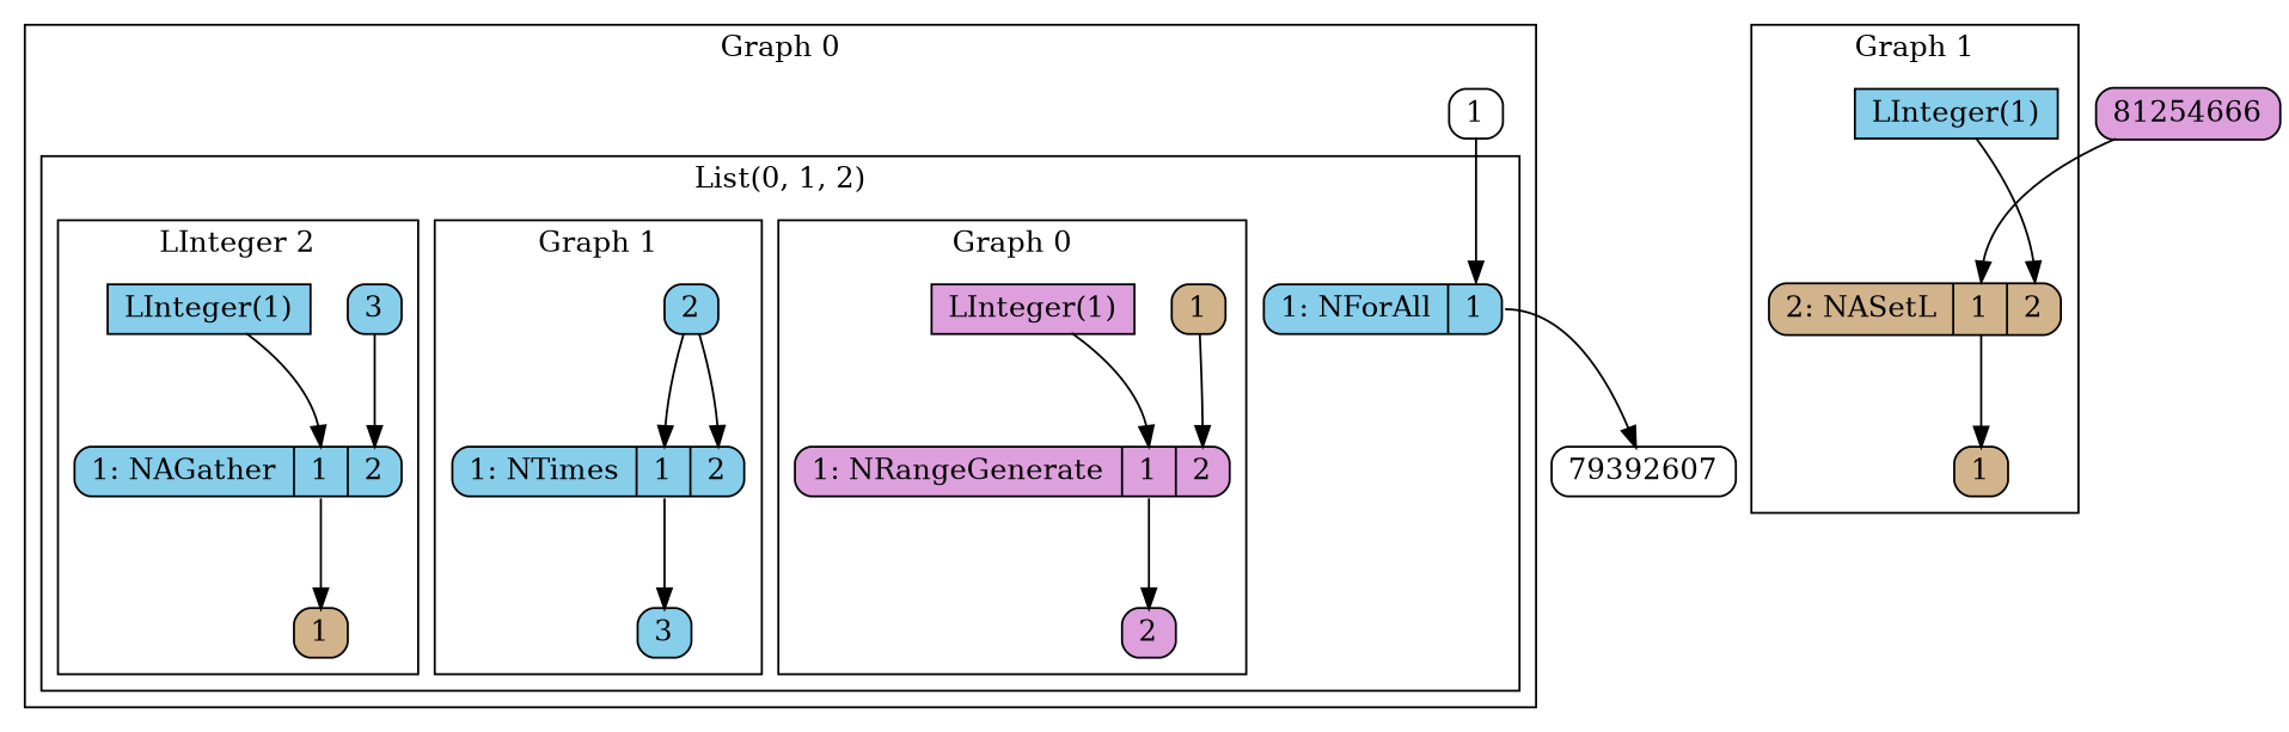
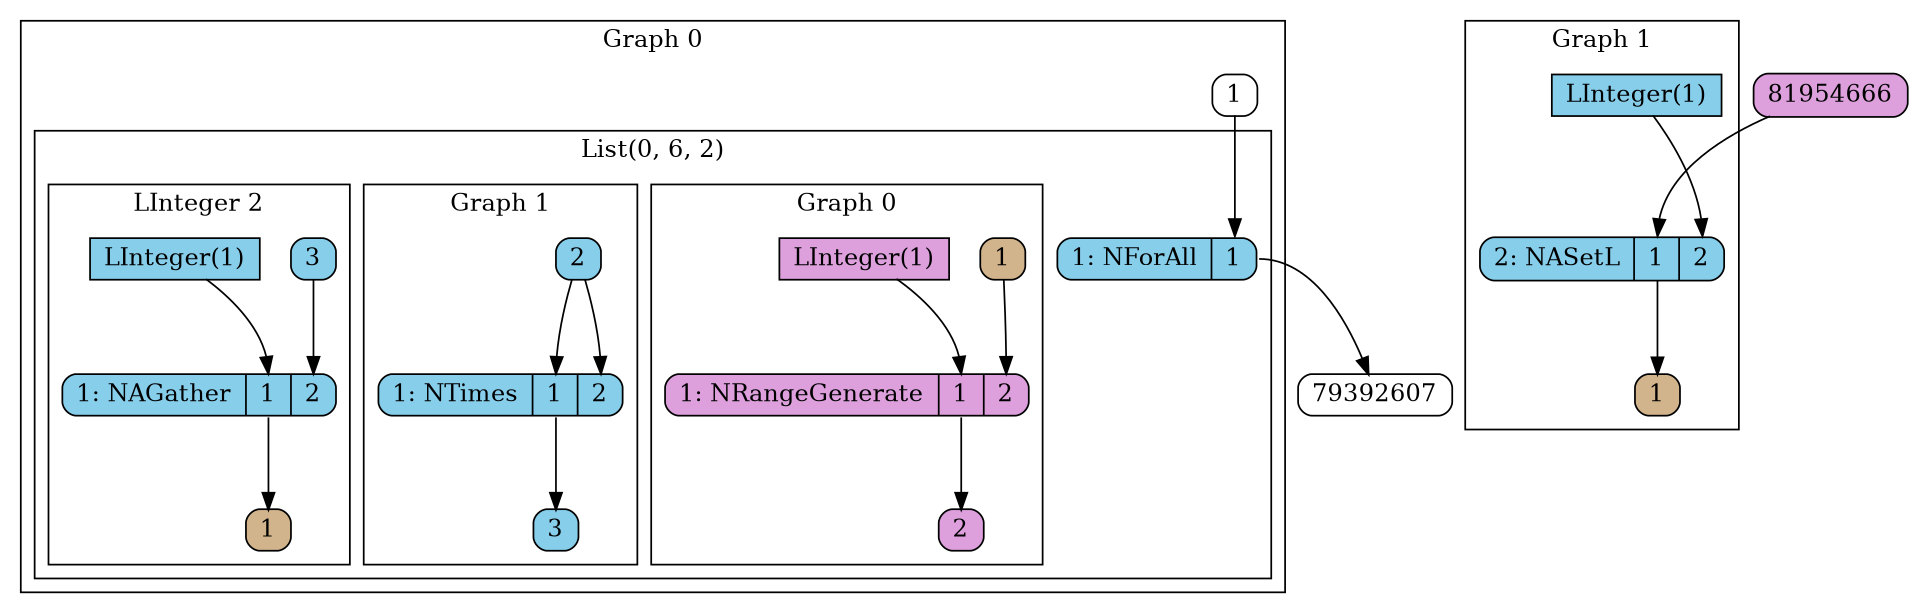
  digraph {
    compound=true
    ranksep=.75
    node [fillcolor=skyblue shape=record style="rounded,filled"]
    edge [headport=1 tailport=1]
    n1 [fillcolor=plum height=0.2 label="1: NRangeGenerate|<1>1 |<2>2" width=0.2]
    n2 [fillcolor=plum height=0.2 label="LInteger(1)" style=filled width=0.2]
    n3 [fillcolor=tan height=0.2 label="<1>1" width=0.2]
    n4 [fillcolor=plum height=0.2 label="<2>2" width=0.2]
    n5 [height=0.2 label="1: NTimes|<1>1 |<2>2" width=0.2]
    n6 [height=0.2 label="<2>2" width=0.2]
    n7 [height=0.2 label="<3>3" width=0.2]
    n8 [height=0.2 label="1: NAGather|<1>1 |<2>2" width=0.2]
    n9 [height=0.2 label="LInteger(1)" style=filled width=0.2]
    n10 [height=0.2 label="<3>3" width=0.2]
    n11 [fillcolor=tan height=0.2 label="<1>1" width=0.2]
    n12 [height=0.2 label="1: NForAll|<1>1" width=0.2]
    n13 [fillcolor=white height=0.2 label="<1>1" width=0.2]
-   n14 [fillcolor=tan height=0.2 label="2: NASetL|<1>1 |<2>2" width=0.2]
+   n14 [height=0.2 label="2: NASetL|<1>1 |<2>2" width=0.2]
    n15 [height=0.2 label="LInteger(1)" style=filled width=0.2]
    n16 [fillcolor=tan height=0.2 label="<1>1" width=0.2]
    n17 [fillcolor=white height=0.2 label=79392607 width=0.2]
-   81954666 [fillcolor=plum height=0.2 width=0.2 label=81254666]
+   81954666 [fillcolor=plum height=0.2 width=0.2]
    subgraph cluster_1 {
      label="Graph 0"
      n13
      subgraph cluster_2 {
-       label="List(0, 1, 2)"
+       label="List(0, 6, 2)"
        n12
        subgraph cluster_3 {
          label="Graph 0"
          n1
          n2
          n3
          n4
        }
        subgraph cluster_4 {
          label="Graph 1"
          n5
          n6
          n7
        }
        subgraph cluster_5 {
          label="LInteger 2"
          n8
          n9
          n10
          n11
        }
      }
    }
    subgraph cluster_6 {
      label="Graph 1"
      n14
      n15
      n16
    }
    n1 -> n4 [headport=2]
    n2 -> n1
    n3 -> n1 [headport=2]
    n5 -> n7 [headport=3]
    n6 -> n5 [tailport=2]
    n6 -> n5 [headport=2 tailport=2]
    n8 -> n11
    n9 -> n8
    n10 -> n8 [headport=2 tailport=3]
    n12 -> n17
    n13 -> n12
    n14 -> n16
    n15 -> n14 [headport=2]
    81954666 -> n14
  }
